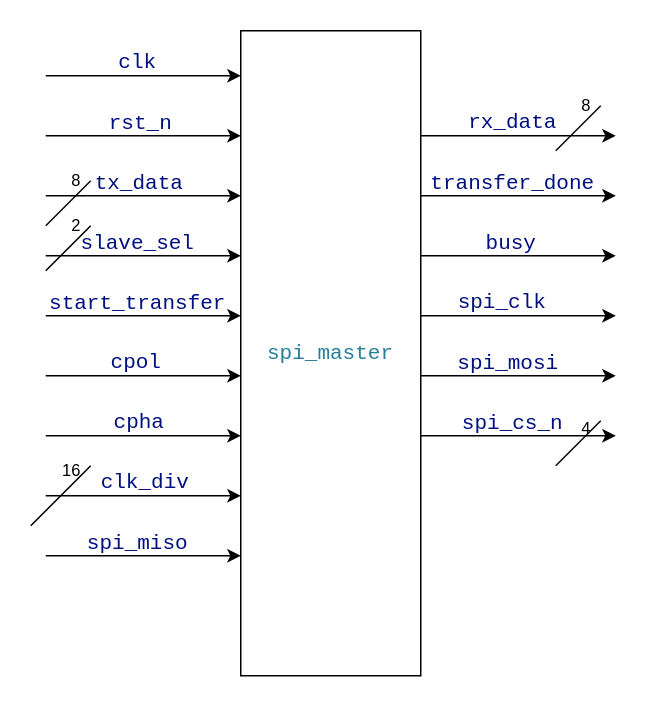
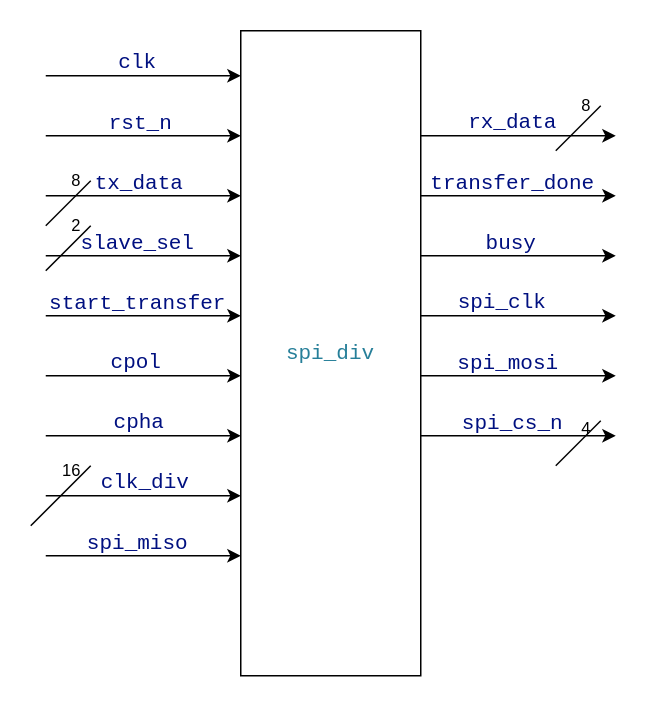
  <mxCell id="0" />
  <mxCell id="1" parent="0" />
- <mxCell id="2" value="&lt;span style=&quot;color: rgb(38, 127, 153); font-family: Consolas, &amp;quot;Courier New&amp;quot;, monospace; font-size: 14px; text-align: left; white-space: pre; background-color: rgb(255, 255, 255);&quot;&gt;spi_master&lt;/span&gt;" style="rounded=0;whiteSpace=wrap;html=1;" vertex="1" parent="1"><mxGeometry x="160" y="20" width="120" height="430" as="geometry" /></mxCell>
+ <mxCell id="2" value="&lt;span style=&quot;color: rgb(38, 127, 153); font-family: Consolas, &amp;quot;Courier New&amp;quot;, monospace; font-size: 14px; text-align: left; white-space: pre; background-color: rgb(255, 255, 255);&quot;&gt;spi_div&lt;/span&gt;" style="rounded=0;whiteSpace=wrap;html=1;" vertex="1" parent="1"><mxGeometry x="160" y="20" width="120" height="430" as="geometry" /></mxCell>
  <mxCell id="3" value="" style="endArrow=classic;html=1;rounded=0;" edge="1" parent="1"><mxGeometry width="50" height="50" relative="1" as="geometry"><mxPoint x="30" y="50" as="sourcePoint" /><mxPoint x="160" y="50" as="targetPoint" /></mxGeometry></mxCell>
  <mxCell id="4" value="&lt;span style=&quot;color: rgb(0, 16, 128); font-family: Consolas, &amp;quot;Courier New&amp;quot;, monospace; font-size: 14px; text-align: left; white-space-collapse: preserve;&quot;&gt;clk&lt;/span&gt;" style="edgeLabel;html=1;align=center;verticalAlign=middle;resizable=0;points=[];" vertex="1" connectable="0" parent="3"><mxGeometry x="-0.077" y="-1" relative="1" as="geometry"><mxPoint y="-11" as="offset" /></mxGeometry></mxCell>
  <mxCell id="5" value="" style="endArrow=classic;html=1;rounded=0;" edge="1" parent="1"><mxGeometry width="50" height="50" relative="1" as="geometry"><mxPoint x="30" y="90" as="sourcePoint" /><mxPoint x="160" y="90" as="targetPoint" /></mxGeometry></mxCell>
  <mxCell id="6" value="&lt;div style=&quot;text-align: left;&quot;&gt;&lt;span style=&quot;background-color: light-dark(#ffffff, var(--ge-dark-color, #121212)); font-size: 14px; white-space-collapse: preserve;&quot;&gt;&lt;font face=&quot;Consolas, Courier New, monospace&quot; color=&quot;#001080&quot;&gt;rst_n&lt;/font&gt;&lt;/span&gt;&lt;/div&gt;" style="edgeLabel;html=1;align=center;verticalAlign=middle;resizable=0;points=[];" vertex="1" connectable="0" parent="5"><mxGeometry x="-0.046" y="1" relative="1" as="geometry"><mxPoint y="-9" as="offset" /></mxGeometry></mxCell>
  <mxCell id="7" value="" style="endArrow=classic;html=1;rounded=0;" edge="1" parent="1"><mxGeometry width="50" height="50" relative="1" as="geometry"><mxPoint x="30" y="130" as="sourcePoint" /><mxPoint x="160" y="130" as="targetPoint" /></mxGeometry></mxCell>
  <mxCell id="8" value="&lt;div style=&quot;text-align: left;&quot;&gt;&lt;span style=&quot;background-color: light-dark(#ffffff, var(--ge-dark-color, #121212)); font-size: 14px; white-space-collapse: preserve;&quot;&gt;&lt;font face=&quot;Consolas, Courier New, monospace&quot; color=&quot;#001080&quot;&gt;tx_data&lt;/font&gt;&lt;/span&gt;&lt;/div&gt;" style="edgeLabel;html=1;align=center;verticalAlign=middle;resizable=0;points=[];" vertex="1" connectable="0" parent="7"><mxGeometry x="-0.061" y="1" relative="1" as="geometry"><mxPoint y="-9" as="offset" /></mxGeometry></mxCell>
  <mxCell id="9" value="" style="endArrow=classic;html=1;rounded=0;" edge="1" parent="1"><mxGeometry width="50" height="50" relative="1" as="geometry"><mxPoint x="30" y="170" as="sourcePoint" /><mxPoint x="160" y="170" as="targetPoint" /></mxGeometry></mxCell>
  <mxCell id="10" value="&lt;div style=&quot;text-align: left;&quot;&gt;&lt;span style=&quot;background-color: light-dark(#ffffff, var(--ge-dark-color, #121212)); font-size: 14px; white-space-collapse: preserve;&quot;&gt;&lt;font face=&quot;Consolas, Courier New, monospace&quot; color=&quot;#001080&quot;&gt;slave_sel&lt;/font&gt;&lt;/span&gt;&lt;/div&gt;" style="edgeLabel;html=1;align=center;verticalAlign=middle;resizable=0;points=[];" vertex="1" connectable="0" parent="9"><mxGeometry x="-0.154" y="1" relative="1" as="geometry"><mxPoint x="5" y="-9" as="offset" /></mxGeometry></mxCell>
  <mxCell id="11" value="" style="endArrow=classic;html=1;rounded=0;" edge="1" parent="1"><mxGeometry width="50" height="50" relative="1" as="geometry"><mxPoint x="30" y="210" as="sourcePoint" /><mxPoint x="160" y="210" as="targetPoint" /></mxGeometry></mxCell>
  <mxCell id="12" value="&lt;div style=&quot;text-align: left;&quot;&gt;&lt;span style=&quot;background-color: light-dark(#ffffff, var(--ge-dark-color, #121212)); font-size: 14px; white-space-collapse: preserve;&quot;&gt;&lt;font face=&quot;Consolas, Courier New, monospace&quot; color=&quot;#001080&quot;&gt;start_transfer&lt;/font&gt;&lt;/span&gt;&lt;/div&gt;" style="edgeLabel;html=1;align=center;verticalAlign=middle;resizable=0;points=[];" vertex="1" connectable="0" parent="11"><mxGeometry x="-0.015" y="1" relative="1" as="geometry"><mxPoint x="-4" y="-9" as="offset" /></mxGeometry></mxCell>
  <mxCell id="13" value="" style="endArrow=classic;html=1;rounded=0;" edge="1" parent="1"><mxGeometry width="50" height="50" relative="1" as="geometry"><mxPoint x="30" y="250" as="sourcePoint" /><mxPoint x="160" y="250" as="targetPoint" /></mxGeometry></mxCell>
  <mxCell id="14" value="&lt;span style=&quot;color: rgb(0, 16, 128); font-family: Consolas, &amp;quot;Courier New&amp;quot;, monospace; font-size: 14px; text-align: left; white-space-collapse: preserve;&quot;&gt;cpol&lt;/span&gt;" style="edgeLabel;html=1;align=center;verticalAlign=middle;resizable=0;points=[];" vertex="1" connectable="0" parent="13"><mxGeometry x="-0.092" relative="1" as="geometry"><mxPoint y="-10" as="offset" /></mxGeometry></mxCell>
  <mxCell id="15" value="" style="endArrow=classic;html=1;rounded=0;" edge="1" parent="1"><mxGeometry width="50" height="50" relative="1" as="geometry"><mxPoint x="30" y="290" as="sourcePoint" /><mxPoint x="160" y="290" as="targetPoint" /></mxGeometry></mxCell>
  <mxCell id="16" value="&lt;span style=&quot;color: rgb(0, 16, 128); font-family: Consolas, &amp;quot;Courier New&amp;quot;, monospace; font-size: 14px; text-align: left; white-space-collapse: preserve;&quot;&gt;cpha&lt;/span&gt;" style="edgeLabel;html=1;align=center;verticalAlign=middle;resizable=0;points=[];" vertex="1" connectable="0" parent="15"><mxGeometry x="-0.061" y="-1" relative="1" as="geometry"><mxPoint y="-11" as="offset" /></mxGeometry></mxCell>
  <mxCell id="17" value="" style="endArrow=classic;html=1;rounded=0;" edge="1" parent="1"><mxGeometry width="50" height="50" relative="1" as="geometry"><mxPoint x="30" y="330" as="sourcePoint" /><mxPoint x="160" y="330" as="targetPoint" /></mxGeometry></mxCell>
  <mxCell id="18" value="&lt;span style=&quot;color: rgb(0, 16, 128); font-family: Consolas, &amp;quot;Courier New&amp;quot;, monospace; font-size: 14px; text-align: left; white-space-collapse: preserve;&quot;&gt;clk_div&lt;/span&gt;" style="edgeLabel;html=1;align=center;verticalAlign=middle;resizable=0;points=[];" vertex="1" connectable="0" parent="17"><mxGeometry y="2" relative="1" as="geometry"><mxPoint y="-8" as="offset" /></mxGeometry></mxCell>
  <mxCell id="19" value="" style="endArrow=classic;html=1;rounded=0;" edge="1" parent="1"><mxGeometry width="50" height="50" relative="1" as="geometry"><mxPoint x="30" y="370" as="sourcePoint" /><mxPoint x="160" y="370" as="targetPoint" /></mxGeometry></mxCell>
  <mxCell id="20" value="&lt;div style=&quot;text-align: left;&quot;&gt;&lt;span style=&quot;background-color: light-dark(#ffffff, var(--ge-dark-color, #121212)); font-size: 14px; white-space-collapse: preserve;&quot;&gt;&lt;font face=&quot;Consolas, Courier New, monospace&quot; color=&quot;#001080&quot;&gt;spi_miso&lt;/font&gt;&lt;/span&gt;&lt;/div&gt;" style="edgeLabel;html=1;align=center;verticalAlign=middle;resizable=0;points=[];" vertex="1" connectable="0" parent="19"><mxGeometry x="-0.031" relative="1" as="geometry"><mxPoint x="-3" y="-10" as="offset" /></mxGeometry></mxCell>
  <mxCell id="21" value="" style="endArrow=classic;html=1;rounded=0;" edge="1" parent="1"><mxGeometry width="50" height="50" relative="1" as="geometry"><mxPoint x="280" y="130" as="sourcePoint" /><mxPoint x="410" y="130" as="targetPoint" /></mxGeometry></mxCell>
  <mxCell id="22" value="&lt;div style=&quot;text-align: left;&quot;&gt;&lt;span style=&quot;background-color: light-dark(#ffffff, var(--ge-dark-color, #121212)); font-size: 14px; white-space-collapse: preserve;&quot;&gt;&lt;font face=&quot;Consolas, Courier New, monospace&quot; color=&quot;#001080&quot;&gt;transfer_done&lt;/font&gt;&lt;/span&gt;&lt;/div&gt;" style="edgeLabel;html=1;align=center;verticalAlign=middle;resizable=0;points=[];" vertex="1" connectable="0" parent="21"><mxGeometry x="-0.215" relative="1" as="geometry"><mxPoint x="9" y="-10" as="offset" /></mxGeometry></mxCell>
  <mxCell id="23" value="" style="endArrow=classic;html=1;rounded=0;" edge="1" parent="1"><mxGeometry width="50" height="50" relative="1" as="geometry"><mxPoint x="280" y="170" as="sourcePoint" /><mxPoint x="410" y="170" as="targetPoint" /></mxGeometry></mxCell>
  <mxCell id="24" value="&lt;div style=&quot;text-align: left;&quot;&gt;&lt;span style=&quot;background-color: light-dark(#ffffff, var(--ge-dark-color, #121212)); font-size: 14px; white-space-collapse: preserve;&quot;&gt;&lt;font face=&quot;Consolas, Courier New, monospace&quot; color=&quot;#001080&quot;&gt;busy&lt;/font&gt;&lt;/span&gt;&lt;/div&gt;" style="edgeLabel;html=1;align=center;verticalAlign=middle;resizable=0;points=[];" vertex="1" connectable="0" parent="23"><mxGeometry x="-0.092" y="-2" relative="1" as="geometry"><mxPoint y="-12" as="offset" /></mxGeometry></mxCell>
  <mxCell id="25" value="" style="endArrow=classic;html=1;rounded=0;" edge="1" parent="1"><mxGeometry width="50" height="50" relative="1" as="geometry"><mxPoint x="280" y="210" as="sourcePoint" /><mxPoint x="410" y="210" as="targetPoint" /></mxGeometry></mxCell>
  <mxCell id="26" value="&lt;div style=&quot;text-align: left;&quot;&gt;&lt;font face=&quot;Consolas, Courier New, monospace&quot; color=&quot;#001080&quot;&gt;&lt;span style=&quot;font-size: 14px; white-space-collapse: preserve;&quot;&gt;spi_clk&lt;/span&gt;&lt;/font&gt;&lt;/div&gt;" style="edgeLabel;html=1;align=center;verticalAlign=middle;resizable=0;points=[];" vertex="1" connectable="0" parent="25"><mxGeometry x="-0.185" y="-1" relative="1" as="geometry"><mxPoint y="-11" as="offset" /></mxGeometry></mxCell>
  <mxCell id="27" value="" style="endArrow=classic;html=1;rounded=0;" edge="1" parent="1"><mxGeometry width="50" height="50" relative="1" as="geometry"><mxPoint x="280" y="250" as="sourcePoint" /><mxPoint x="410" y="250" as="targetPoint" /></mxGeometry></mxCell>
  <mxCell id="28" value="&lt;div style=&quot;text-align: left;&quot;&gt;&lt;span style=&quot;background-color: light-dark(#ffffff, var(--ge-dark-color, #121212)); font-size: 14px; white-space-collapse: preserve;&quot;&gt;&lt;font face=&quot;Consolas, Courier New, monospace&quot; color=&quot;#001080&quot;&gt;spi_mosi&lt;/font&gt;&lt;/span&gt;&lt;/div&gt;" style="edgeLabel;html=1;align=center;verticalAlign=middle;resizable=0;points=[];" vertex="1" connectable="0" parent="27"><mxGeometry x="-0.123" relative="1" as="geometry"><mxPoint y="-10" as="offset" /></mxGeometry></mxCell>
  <mxCell id="29" value="" style="endArrow=classic;html=1;rounded=0;" edge="1" parent="1"><mxGeometry width="50" height="50" relative="1" as="geometry"><mxPoint x="280" y="290" as="sourcePoint" /><mxPoint x="410" y="290" as="targetPoint" /></mxGeometry></mxCell>
  <mxCell id="30" value="&lt;div style=&quot;text-align: left;&quot;&gt;&lt;span style=&quot;background-color: light-dark(#ffffff, var(--ge-dark-color, #121212)); font-size: 14px; white-space-collapse: preserve;&quot;&gt;&lt;font face=&quot;Consolas, Courier New, monospace&quot; color=&quot;#001080&quot;&gt;spi_cs_n&lt;/font&gt;&lt;/span&gt;&lt;/div&gt;" style="edgeLabel;html=1;align=center;verticalAlign=middle;resizable=0;points=[];" vertex="1" connectable="0" parent="29"><mxGeometry x="-0.154" y="4" relative="1" as="geometry"><mxPoint x="5" y="-6" as="offset" /></mxGeometry></mxCell>
  <mxCell id="31" value="" style="endArrow=classic;html=1;rounded=0;" edge="1" parent="1"><mxGeometry width="50" height="50" relative="1" as="geometry"><mxPoint x="280" y="90" as="sourcePoint" /><mxPoint x="410" y="90" as="targetPoint" /></mxGeometry></mxCell>
  <mxCell id="32" value="&lt;span style=&quot;color: rgb(0, 16, 128); font-family: Consolas, &amp;quot;Courier New&amp;quot;, monospace; font-size: 14px; text-align: left; white-space-collapse: preserve;&quot;&gt;rx_data&lt;/span&gt;" style="edgeLabel;html=1;align=center;verticalAlign=middle;resizable=0;points=[];" vertex="1" connectable="0" parent="31"><mxGeometry x="-0.077" y="-1" relative="1" as="geometry"><mxPoint y="-11" as="offset" /></mxGeometry></mxCell>
  <mxCell id="33" value="" style="endArrow=none;html=1;rounded=0;" edge="1" parent="1"><mxGeometry width="50" height="50" relative="1" as="geometry"><mxPoint x="370" y="310" as="sourcePoint" /><mxPoint x="400" y="280" as="targetPoint" /></mxGeometry></mxCell>
  <mxCell id="34" value="4" style="edgeLabel;html=1;align=center;verticalAlign=middle;resizable=0;points=[];labelBackgroundColor=none;" vertex="1" connectable="0" parent="33"><mxGeometry x="0.5" y="4" relative="1" as="geometry"><mxPoint as="offset" /></mxGeometry></mxCell>
  <mxCell id="35" value="" style="endArrow=none;html=1;rounded=0;" edge="1" parent="1"><mxGeometry width="50" height="50" relative="1" as="geometry"><mxPoint x="370" y="100" as="sourcePoint" /><mxPoint x="400" y="70" as="targetPoint" /></mxGeometry></mxCell>
  <mxCell id="36" value="8" style="edgeLabel;html=1;align=center;verticalAlign=middle;resizable=0;points=[];labelBackgroundColor=none;" vertex="1" connectable="0" parent="35"><mxGeometry x="0.5" y="4" relative="1" as="geometry"><mxPoint y="-5" as="offset" /></mxGeometry></mxCell>
  <mxCell id="37" value="" style="endArrow=none;html=1;rounded=0;" edge="1" parent="1"><mxGeometry width="50" height="50" relative="1" as="geometry"><mxPoint x="30" y="150" as="sourcePoint" /><mxPoint x="60" y="120" as="targetPoint" /></mxGeometry></mxCell>
  <mxCell id="38" value="8" style="edgeLabel;html=1;align=center;verticalAlign=middle;resizable=0;points=[];labelBackgroundColor=none;" vertex="1" connectable="0" parent="37"><mxGeometry x="0.5" y="4" relative="1" as="geometry"><mxPoint y="-5" as="offset" /></mxGeometry></mxCell>
  <mxCell id="39" value="" style="endArrow=none;html=1;rounded=0;" edge="1" parent="1"><mxGeometry width="50" height="50" relative="1" as="geometry"><mxPoint x="20" y="350" as="sourcePoint" /><mxPoint x="60" y="310" as="targetPoint" /></mxGeometry></mxCell>
  <mxCell id="40" value="16" style="edgeLabel;html=1;align=center;verticalAlign=middle;resizable=0;points=[];labelBackgroundColor=none;" vertex="1" connectable="0" parent="39"><mxGeometry x="0.5" y="4" relative="1" as="geometry"><mxPoint y="-5" as="offset" /></mxGeometry></mxCell>
  <mxCell id="41" value="" style="endArrow=none;html=1;rounded=0;" edge="1" parent="1"><mxGeometry width="50" height="50" relative="1" as="geometry"><mxPoint x="30" y="180" as="sourcePoint" /><mxPoint x="60" y="150" as="targetPoint" /></mxGeometry></mxCell>
  <mxCell id="42" value="2" style="edgeLabel;html=1;align=center;verticalAlign=middle;resizable=0;points=[];labelBackgroundColor=none;" vertex="1" connectable="0" parent="41"><mxGeometry x="0.5" y="4" relative="1" as="geometry"><mxPoint y="-5" as="offset" /></mxGeometry></mxCell>
